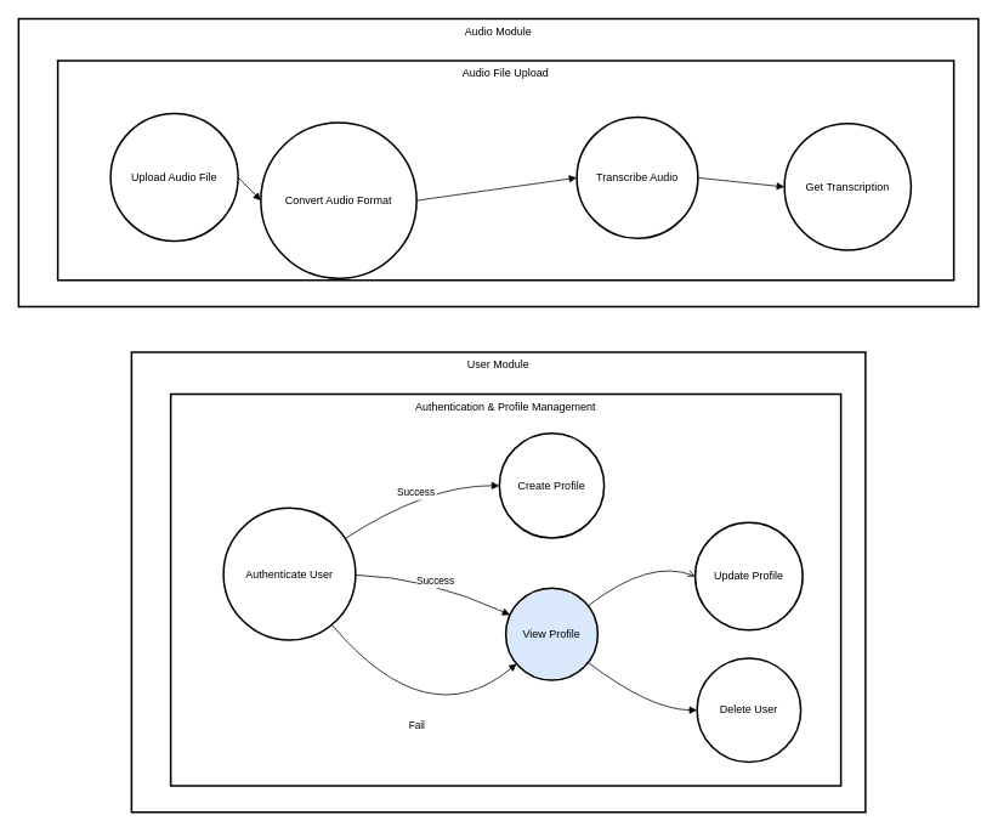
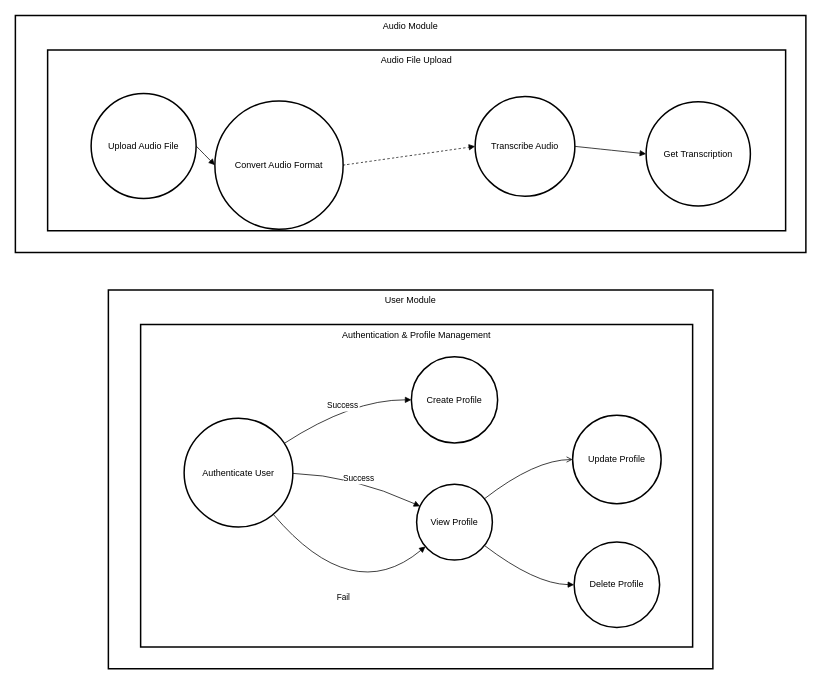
  <mxCell id="0" />
  <mxCell id="1" parent="0" />
  <mxCell id="2" value="Audio Module" style="whiteSpace=wrap;strokeWidth=2;verticalAlign=top;" vertex="1" parent="1"><mxGeometry x="20" y="20" width="1054" height="316" as="geometry" /></mxCell>
  <mxCell id="3" value="Audio File Upload" style="whiteSpace=wrap;strokeWidth=2;verticalAlign=top;" vertex="1" parent="2"><mxGeometry x="43" y="46" width="984" height="241" as="geometry" /></mxCell>
  <mxCell id="4" value="Upload Audio File" style="ellipse;aspect=fixed;strokeWidth=2;whiteSpace=wrap;" vertex="1" parent="3"><mxGeometry x="58" y="58" width="140" height="140" as="geometry" /></mxCell>
  <mxCell id="5" value="Convert Audio Format" style="ellipse;aspect=fixed;strokeWidth=2;whiteSpace=wrap;" vertex="1" parent="3"><mxGeometry x="223" y="68" width="171" height="171" as="geometry" /></mxCell>
  <mxCell id="6" value="Transcribe Audio" style="ellipse;aspect=fixed;strokeWidth=2;whiteSpace=wrap;" vertex="1" parent="3"><mxGeometry x="570" y="62" width="133" height="133" as="geometry" /></mxCell>
  <mxCell id="7" value="Get Transcription" style="ellipse;aspect=fixed;strokeWidth=2;whiteSpace=wrap;" vertex="1" parent="3"><mxGeometry x="798" y="69" width="139" height="139" as="geometry" /></mxCell>
  <mxCell id="8" value="" style="curved=1;startArrow=none;endArrow=block;exitX=1;exitY=0.5;entryX=0;entryY=0.5;" edge="1" parent="3" source="4" target="5"><mxGeometry relative="1" as="geometry"><Array as="points" /></mxGeometry></mxCell>
- <mxCell id="9" value="" style="curved=1;startArrow=none;endArrow=block;exitX=1;exitY=0.5;entryX=0;entryY=0.5;" edge="1" parent="3" source="5" target="6"><mxGeometry relative="1" as="geometry"><Array as="points" /></mxGeometry></mxCell>
+ <mxCell id="9" value="" style="curved=1;startArrow=none;endArrow=block;exitX=1;exitY=0.5;entryX=0;entryY=0.5;dashed=1;" edge="1" parent="3" source="5" target="6"><mxGeometry relative="1" as="geometry"><Array as="points" /></mxGeometry></mxCell>
  <mxCell id="10" value="" style="curved=1;startArrow=none;endArrow=block;exitX=1;exitY=0.5;entryX=0;entryY=0.5;" edge="1" parent="3" source="6" target="7"><mxGeometry relative="1" as="geometry"><Array as="points" /></mxGeometry></mxCell>
  <mxCell id="11" value="User Module" style="whiteSpace=wrap;strokeWidth=2;verticalAlign=top;" vertex="1" parent="1"><mxGeometry x="144" y="386" width="806" height="505" as="geometry" /></mxCell>
  <mxCell id="12" value="Authentication &amp; Profile Management" style="whiteSpace=wrap;strokeWidth=2;verticalAlign=top;" vertex="1" parent="11"><mxGeometry x="43" y="46" width="736" height="430" as="geometry" /></mxCell>
  <mxCell id="13" value="Authenticate User" style="ellipse;aspect=fixed;strokeWidth=2;whiteSpace=wrap;" vertex="1" parent="12"><mxGeometry x="58" y="125" width="145" height="145" as="geometry" /></mxCell>
  <mxCell id="14" value="Create Profile" style="ellipse;aspect=fixed;strokeWidth=2;whiteSpace=wrap;" vertex="1" parent="12"><mxGeometry x="361" y="43" width="115" height="115" as="geometry" /></mxCell>
- <mxCell id="15" value="View Profile" style="ellipse;aspect=fixed;strokeWidth=2;whiteSpace=wrap;fillColor=#dae8fc;" vertex="1" parent="12"><mxGeometry x="368" y="213" width="101" height="101" as="geometry" /></mxCell>
- <mxCell id="16" value="Update Profile" style="ellipse;aspect=fixed;strokeWidth=2;whiteSpace=wrap;" vertex="1" parent="12"><mxGeometry x="576" y="141" width="118" height="118" as="geometry" /></mxCell>
- <mxCell id="17" value="Delete User" style="ellipse;aspect=fixed;strokeWidth=2;whiteSpace=wrap;" vertex="1" parent="12"><mxGeometry x="578" y="290" width="114" height="114" as="geometry" /></mxCell>
+ <mxCell id="15" value="View Profile" style="ellipse;aspect=fixed;strokeWidth=2;whiteSpace=wrap;" vertex="1" parent="12"><mxGeometry x="368" y="213" width="101" height="101" as="geometry" /></mxCell>
+ <mxCell id="16" value="Update Profile" style="ellipse;aspect=fixed;strokeWidth=2;whiteSpace=wrap;" vertex="1" parent="12"><mxGeometry x="576" y="121" width="118" height="118" as="geometry" /></mxCell>
+ <mxCell id="17" value="Delete Profile" style="ellipse;aspect=fixed;strokeWidth=2;whiteSpace=wrap;" vertex="1" parent="12"><mxGeometry x="578" y="290" width="114" height="114" as="geometry" /></mxCell>
  <mxCell id="18" value="Success" style="curved=1;startArrow=none;endArrow=block;exitX=1;exitY=0.18;entryX=0;entryY=0.5;" edge="1" parent="12" source="13" target="14"><mxGeometry relative="1" as="geometry"><Array as="points"><mxPoint x="282" y="100" /></Array></mxGeometry></mxCell>
  <mxCell id="19" value="Success" style="curved=1;startArrow=none;endArrow=block;exitX=1;exitY=0.51;entryX=0;entryY=0.27;" edge="1" parent="12" source="13" target="15"><mxGeometry relative="1" as="geometry"><Array as="points"><mxPoint x="282" y="201" /></Array></mxGeometry></mxCell>
  <mxCell id="20" value="Fail" style="curved=1;startArrow=none;endArrow=block;exitX=0.92;exitY=1;entryX=0;entryY=0.92;" edge="1" parent="12" source="13" target="15"><mxGeometry relative="1" as="geometry"><Array as="points"><mxPoint x="282" y="377" /></Array></mxGeometry></mxCell>
  <mxCell id="21" value="" style="curved=1;startArrow=none;endArrow=open;exitX=1;exitY=0.11;entryX=0;entryY=0.5;" edge="1" parent="12" source="15" target="16"><mxGeometry relative="1" as="geometry"><Array as="points"><mxPoint x="526" y="180" /></Array></mxGeometry></mxCell>
  <mxCell id="22" value="" style="curved=1;startArrow=none;endArrow=block;exitX=1;exitY=0.89;entryX=0;entryY=0.5;" edge="1" parent="12" source="15" target="17"><mxGeometry relative="1" as="geometry"><Array as="points"><mxPoint x="526" y="346" /></Array></mxGeometry></mxCell>
